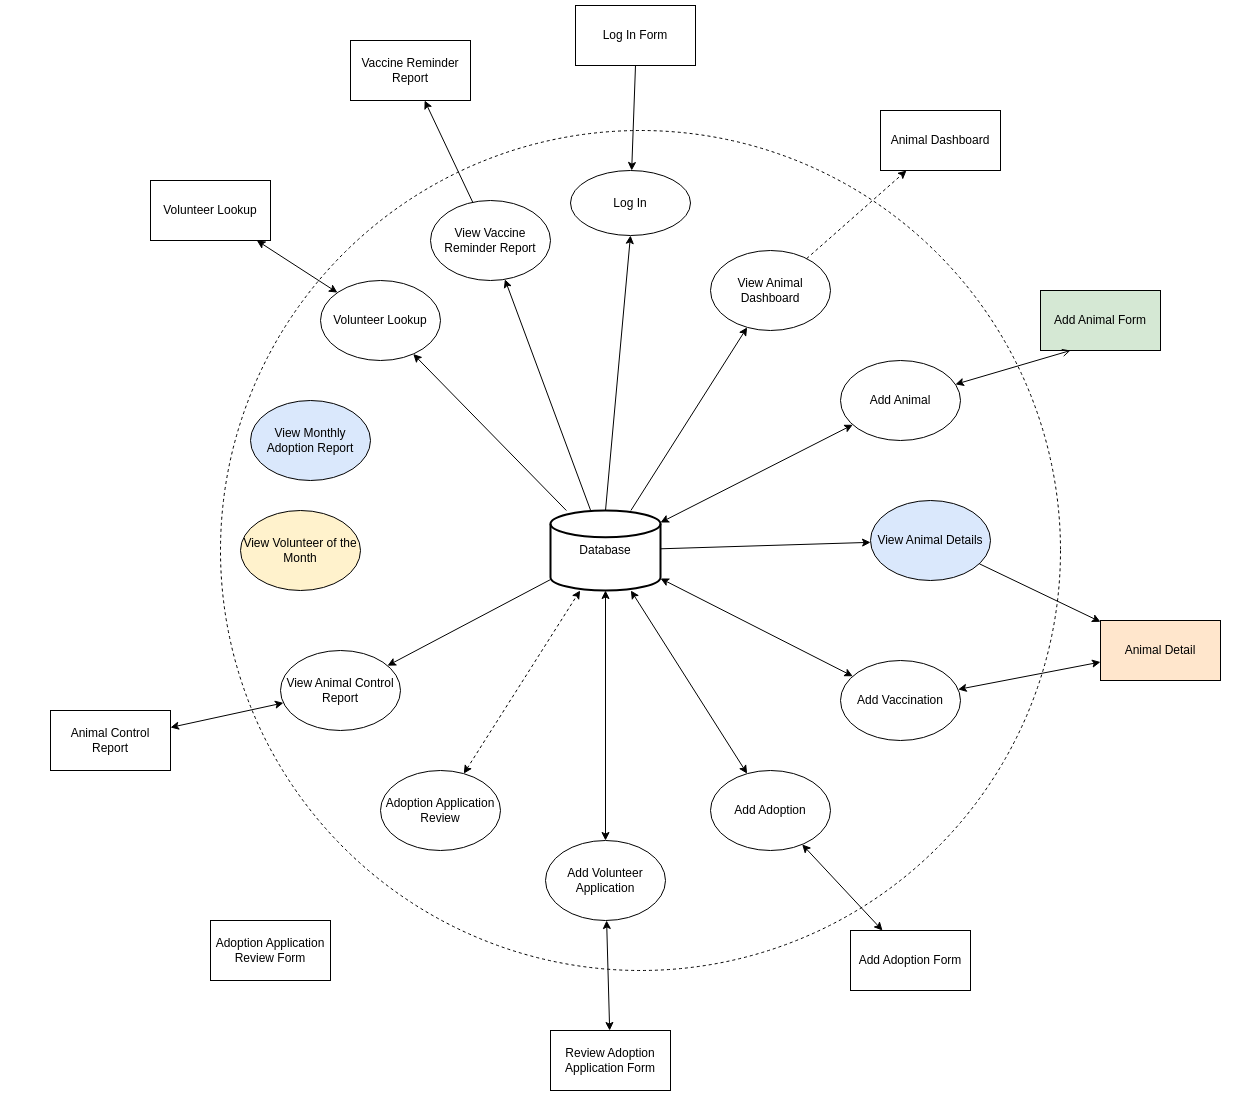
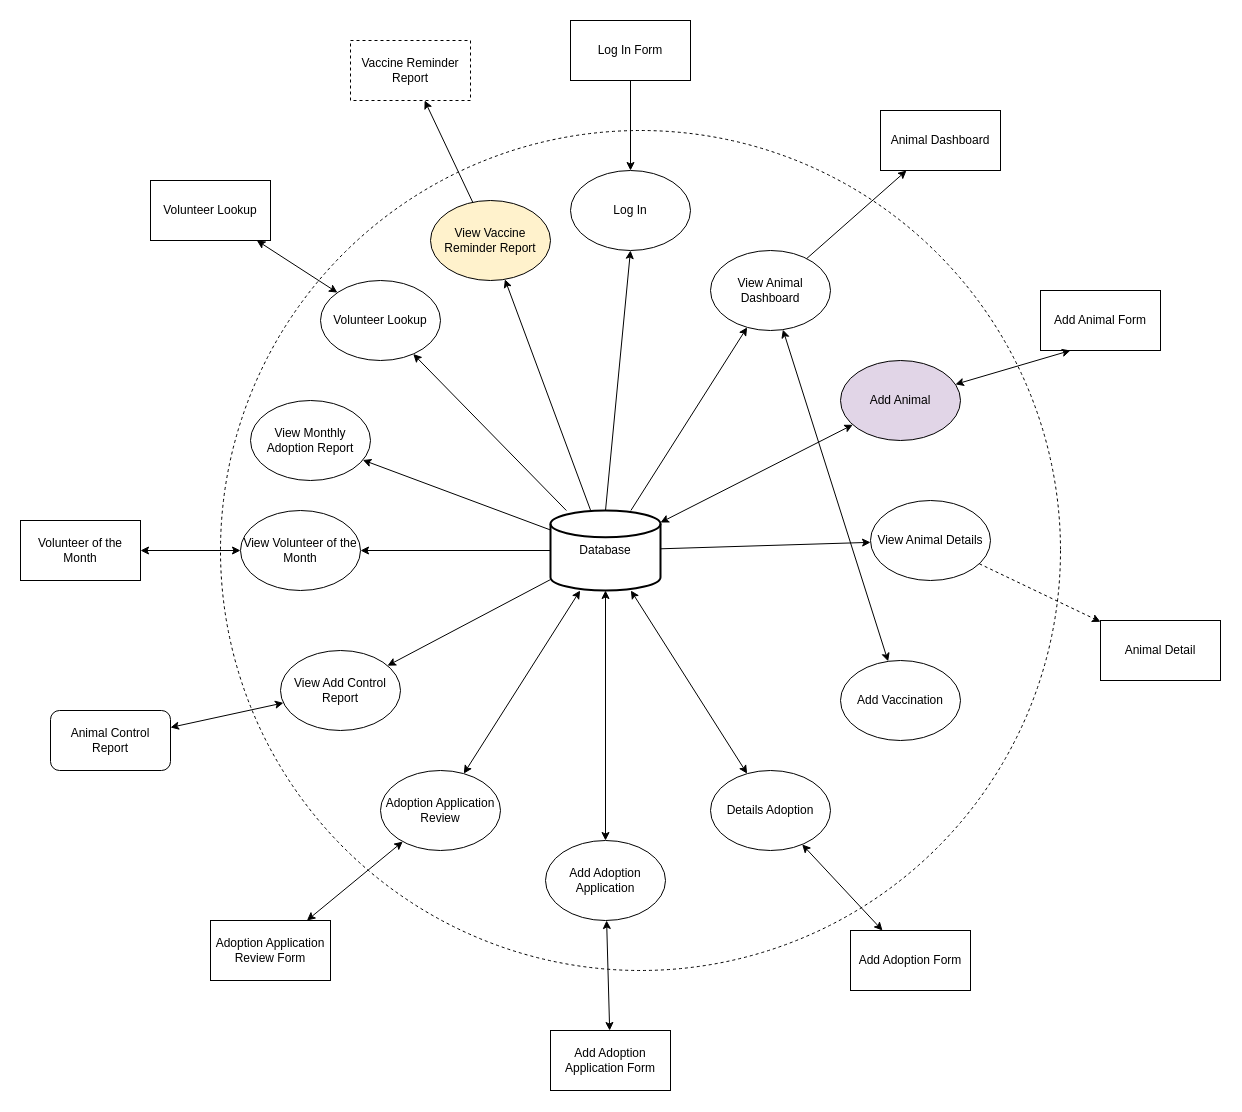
  <mxCell id="0" />
  <mxCell id="1" parent="0" />
  <mxCell id="2" value="" style="ellipse;whiteSpace=wrap;html=1;aspect=fixed;fillColor=none;dashed=1;" parent="1" vertex="1"><mxGeometry x="220" y="130" width="840" height="840" as="geometry" /></mxCell>
  <mxCell id="3" value="Add Vaccination" style="ellipse;whiteSpace=wrap;html=1;fillColor=#ffffff;" parent="1" vertex="1"><mxGeometry x="840" y="660" width="120" height="80" as="geometry" /></mxCell>
- <mxCell id="4" value="Add Adoption" style="ellipse;whiteSpace=wrap;html=1;fillColor=#ffffff;" parent="1" vertex="1"><mxGeometry x="710" y="770" width="120" height="80" as="geometry" /></mxCell>
- <mxCell id="5" value="Add Volunteer Application" style="ellipse;whiteSpace=wrap;html=1;fillColor=#ffffff;" parent="1" vertex="1"><mxGeometry x="545" y="840" width="120" height="80" as="geometry" /></mxCell>
- <mxCell id="6" value="Log In" style="ellipse;whiteSpace=wrap;html=1;fillColor=#ffffff;" parent="1" vertex="1"><mxGeometry x="570" y="170" width="120" height="65" as="geometry" /></mxCell>
- <mxCell id="7" value="Animal Detail" style="rounded=0;whiteSpace=wrap;html=1;fillColor=#ffe6cc;" parent="1" vertex="1"><mxGeometry x="1100" y="620" width="120" height="60" as="geometry" /></mxCell>
- <mxCell id="8" value="Add Animal Form" style="rounded=0;whiteSpace=wrap;html=1;fillColor=#d5e8d4;" parent="1" vertex="1"><mxGeometry x="1040" y="290" width="120" height="60" as="geometry" /></mxCell>
+ <mxCell id="4" value="Details Adoption" style="ellipse;whiteSpace=wrap;html=1;fillColor=#ffffff;" parent="1" vertex="1"><mxGeometry x="710" y="770" width="120" height="80" as="geometry" /></mxCell>
+ <mxCell id="5" value="Add Adoption Application" style="ellipse;whiteSpace=wrap;html=1;fillColor=#ffffff;" parent="1" vertex="1"><mxGeometry x="545" y="840" width="120" height="80" as="geometry" /></mxCell>
+ <mxCell id="6" value="Log In" style="ellipse;whiteSpace=wrap;html=1;fillColor=#ffffff;" parent="1" vertex="1"><mxGeometry x="570" y="170" width="120" height="80" as="geometry" /></mxCell>
+ <mxCell id="7" value="Animal Detail" style="rounded=0;whiteSpace=wrap;html=1;fillColor=#ffffff;" parent="1" vertex="1"><mxGeometry x="1100" y="620" width="120" height="60" as="geometry" /></mxCell>
+ <mxCell id="8" value="Add Animal Form" style="rounded=0;whiteSpace=wrap;html=1;fillColor=#ffffff;" parent="1" vertex="1"><mxGeometry x="1040" y="290" width="120" height="60" as="geometry" /></mxCell>
  <mxCell id="9" value="Adoption Application Review Form" style="rounded=0;whiteSpace=wrap;html=1;fillColor=#ffffff;" parent="1" vertex="1"><mxGeometry x="210" y="920" width="120" height="60" as="geometry" /></mxCell>
- <mxCell id="10" value="Log In Form" style="rounded=0;whiteSpace=wrap;html=1;fillColor=#ffffff;" parent="1" vertex="1"><mxGeometry x="575" y="5" width="120" height="60" as="geometry" /></mxCell>
- <mxCell id="11" value="Add Animal" style="ellipse;whiteSpace=wrap;html=1;fillColor=#ffffff;" parent="1" vertex="1"><mxGeometry x="840" y="360" width="120" height="80" as="geometry" /></mxCell>
+ <mxCell id="10" value="Log In Form" style="rounded=0;whiteSpace=wrap;html=1;fillColor=#ffffff;" parent="1" vertex="1"><mxGeometry x="570" y="20" width="120" height="60" as="geometry" /></mxCell>
+ <mxCell id="11" value="Add Animal" style="ellipse;whiteSpace=wrap;html=1;fillColor=#e1d5e7;" parent="1" vertex="1"><mxGeometry x="840" y="360" width="120" height="80" as="geometry" /></mxCell>
  <mxCell id="12" value="View Animal Dashboard" style="ellipse;whiteSpace=wrap;html=1;fillColor=#ffffff;" parent="1" vertex="1"><mxGeometry x="710" y="250" width="120" height="80" as="geometry" /></mxCell>
- <mxCell id="13" value="View Animal Control Report" style="ellipse;whiteSpace=wrap;html=1;fillColor=#ffffff;" parent="1" vertex="1"><mxGeometry x="280" y="650" width="120" height="80" as="geometry" /></mxCell>
- <mxCell id="14" value="View Volunteer of the Month" style="ellipse;whiteSpace=wrap;html=1;fillColor=#fff2cc;" parent="1" vertex="1"><mxGeometry x="240" y="510" width="120" height="80" as="geometry" /></mxCell>
+ <mxCell id="13" value="View Add Control Report" style="ellipse;whiteSpace=wrap;html=1;fillColor=#ffffff;" parent="1" vertex="1"><mxGeometry x="280" y="650" width="120" height="80" as="geometry" /></mxCell>
+ <mxCell id="14" value="View Volunteer of the Month" style="ellipse;whiteSpace=wrap;html=1;fillColor=#ffffff;" parent="1" vertex="1"><mxGeometry x="240" y="510" width="120" height="80" as="geometry" /></mxCell>
  <mxCell id="15" value="Adoption Application Review" style="ellipse;whiteSpace=wrap;html=1;fillColor=#ffffff;" parent="1" vertex="1"><mxGeometry x="380" y="770" width="120" height="80" as="geometry" /></mxCell>
- <mxCell id="16" value="View Monthly Adoption Report" style="ellipse;whiteSpace=wrap;html=1;fillColor=#dae8fc;" parent="1" vertex="1"><mxGeometry x="250" y="400" width="120" height="80" as="geometry" /></mxCell>
+ <mxCell id="16" value="View Monthly Adoption Report" style="ellipse;whiteSpace=wrap;html=1;fillColor=#ffffff;" parent="1" vertex="1"><mxGeometry x="250" y="400" width="120" height="80" as="geometry" /></mxCell>
  <mxCell id="17" value="Volunteer Lookup" style="ellipse;whiteSpace=wrap;html=1;fillColor=#ffffff;" parent="1" vertex="1"><mxGeometry x="320" y="280" width="120" height="80" as="geometry" /></mxCell>
- <mxCell id="18" value="View Animal Details" style="ellipse;whiteSpace=wrap;html=1;fillColor=#dae8fc;" parent="1" vertex="1"><mxGeometry x="870" y="500" width="120" height="80" as="geometry" /></mxCell>
+ <mxCell id="18" value="View Animal Details" style="ellipse;whiteSpace=wrap;html=1;fillColor=#ffffff;" parent="1" vertex="1"><mxGeometry x="870" y="500" width="120" height="80" as="geometry" /></mxCell>
  <mxCell id="19" style="edgeStyle=orthogonalEdgeStyle;rounded=0;orthogonalLoop=1;jettySize=auto;html=1;exitX=0.5;exitY=1;exitDx=0;exitDy=0;" parent="1" source="12" target="12" edge="1"><mxGeometry relative="1" as="geometry" /></mxCell>
  <mxCell id="20" value="Database" style="strokeWidth=2;html=1;shape=mxgraph.flowchart.database;whiteSpace=wrap;" parent="1" vertex="1"><mxGeometry x="550" y="510" width="110" height="80" as="geometry" /></mxCell>
- <mxCell id="21" value="Animal Control Report" style="rounded=0;whiteSpace=wrap;html=1;fillColor=#ffffff;" parent="1" vertex="1"><mxGeometry x="50" y="710" width="120" height="60" as="geometry" /></mxCell>
- <mxCell id="22" value="View Vaccine Reminder Report" style="ellipse;whiteSpace=wrap;html=1;fillColor=#ffffff;" parent="1" vertex="1"><mxGeometry x="430" y="200" width="120" height="80" as="geometry" /></mxCell>
- <mxCell id="23" value="Vaccine Reminder Report" style="rounded=0;whiteSpace=wrap;html=1;fillColor=#ffffff;" parent="1" vertex="1"><mxGeometry x="350" y="40" width="120" height="60" as="geometry" /></mxCell>
+ <mxCell id="21" value="Animal Control Report" style="whiteSpace=wrap;html=1;fillColor=#ffffff;rounded=1;" parent="1" vertex="1"><mxGeometry x="50" y="710" width="120" height="60" as="geometry" /></mxCell>
+ <mxCell id="22" value="View Vaccine Reminder Report" style="ellipse;whiteSpace=wrap;html=1;fillColor=#fff2cc;" parent="1" vertex="1"><mxGeometry x="430" y="200" width="120" height="80" as="geometry" /></mxCell>
+ <mxCell id="23" value="Vaccine Reminder Report" style="rounded=0;whiteSpace=wrap;html=1;fillColor=#ffffff;dashed=1;" parent="1" vertex="1"><mxGeometry x="350" y="40" width="120" height="60" as="geometry" /></mxCell>
  <mxCell id="24" value="Volunteer Lookup" style="rounded=0;whiteSpace=wrap;html=1;fillColor=#ffffff;" parent="1" vertex="1"><mxGeometry x="150" y="180" width="120" height="60" as="geometry" /></mxCell>
- <mxCell id="26" value="Review Adoption Application Form" style="rounded=0;whiteSpace=wrap;html=1;fillColor=#ffffff;" parent="1" vertex="1"><mxGeometry x="550" y="1030" width="120" height="60" as="geometry" /></mxCell>
+ <mxCell id="25" value="Volunteer of the Month" style="rounded=0;whiteSpace=wrap;html=1;fillColor=#ffffff;" parent="1" vertex="1"><mxGeometry x="20" y="520" width="120" height="60" as="geometry" /></mxCell>
+ <mxCell id="26" value="Add Adoption Application Form" style="rounded=0;whiteSpace=wrap;html=1;fillColor=#ffffff;" parent="1" vertex="1"><mxGeometry x="550" y="1030" width="120" height="60" as="geometry" /></mxCell>
  <mxCell id="27" value="Add Adoption Form" style="rounded=0;whiteSpace=wrap;html=1;fillColor=#ffffff;" parent="1" vertex="1"><mxGeometry x="850" y="930" width="120" height="60" as="geometry" /></mxCell>
  <mxCell id="28" value="Animal Dashboard" style="rounded=0;whiteSpace=wrap;html=1;fillColor=#ffffff;" parent="1" vertex="1"><mxGeometry x="880" y="110" width="120" height="60" as="geometry" /></mxCell>
  <mxCell id="29" value="" style="endArrow=classic;html=1;exitX=0.5;exitY=1;exitDx=0;exitDy=0;" parent="1" source="10" target="6" edge="1"><mxGeometry width="50" height="50" relative="1" as="geometry"><mxPoint x="790" y="90" as="sourcePoint" /><mxPoint x="840" y="40" as="targetPoint" /></mxGeometry></mxCell>
  <mxCell id="30" value="" style="endArrow=classic;html=1;exitX=0.5;exitY=0;exitDx=0;exitDy=0;exitPerimeter=0;entryX=0.5;entryY=1;entryDx=0;entryDy=0;" parent="1" source="20" target="6" edge="1"><mxGeometry width="50" height="50" relative="1" as="geometry"><mxPoint x="410" y="440" as="sourcePoint" /><mxPoint x="460" y="390" as="targetPoint" /></mxGeometry></mxCell>
  <mxCell id="31" value="" style="endArrow=classic;html=1;" parent="1" source="20" target="12" edge="1"><mxGeometry width="50" height="50" relative="1" as="geometry"><mxPoint x="790" y="100" as="sourcePoint" /><mxPoint x="840" y="50" as="targetPoint" /></mxGeometry></mxCell>
- <mxCell id="32" value="" style="endArrow=classic;html=1;dashed=1;" parent="1" source="12" target="28" edge="1"><mxGeometry width="50" height="50" relative="1" as="geometry"><mxPoint x="649.98" y="530" as="sourcePoint" /><mxPoint x="758.843" y="337.431" as="targetPoint" /></mxGeometry></mxCell>
+ <mxCell id="32" value="" style="endArrow=classic;html=1;" parent="1" source="12" target="28" edge="1"><mxGeometry width="50" height="50" relative="1" as="geometry"><mxPoint x="649.98" y="530" as="sourcePoint" /><mxPoint x="758.843" y="337.431" as="targetPoint" /></mxGeometry></mxCell>
  <mxCell id="33" value="" style="endArrow=classic;html=1;" parent="1" source="20" target="18" edge="1"><mxGeometry width="50" height="50" relative="1" as="geometry"><mxPoint x="1140" y="500" as="sourcePoint" /><mxPoint x="1190" y="450" as="targetPoint" /></mxGeometry></mxCell>
- <mxCell id="34" value="" style="endArrow=classic;html=1;" parent="1" source="18" target="7" edge="1"><mxGeometry width="50" height="50" relative="1" as="geometry"><mxPoint x="1150" y="480" as="sourcePoint" /><mxPoint x="1200" y="430" as="targetPoint" /></mxGeometry></mxCell>
- <mxCell id="35" value="" style="endArrow=classic;startArrow=classic;html=1;" parent="1" source="7" target="3" edge="1"><mxGeometry width="50" height="50" relative="1" as="geometry"><mxPoint x="1150" y="500" as="sourcePoint" /><mxPoint x="1200" y="450" as="targetPoint" /></mxGeometry></mxCell>
- <mxCell id="36" value="" style="endArrow=classic;startArrow=classic;html=1;" parent="1" source="3" target="20" edge="1"><mxGeometry width="50" height="50" relative="1" as="geometry"><mxPoint x="1060" y="830" as="sourcePoint" /><mxPoint x="1110" y="780" as="targetPoint" /></mxGeometry></mxCell>
+ <mxCell id="34" value="" style="endArrow=classic;html=1;dashed=1;" parent="1" source="18" target="7" edge="1"><mxGeometry width="50" height="50" relative="1" as="geometry"><mxPoint x="1150" y="480" as="sourcePoint" /><mxPoint x="1200" y="430" as="targetPoint" /></mxGeometry></mxCell>
+ <mxCell id="36" value="" style="endArrow=classic;startArrow=classic;html=1;" parent="1" source="3" target="12" edge="1"><mxGeometry width="50" height="50" relative="1" as="geometry"><mxPoint x="1060" y="830" as="sourcePoint" /><mxPoint x="1110" y="780" as="targetPoint" /></mxGeometry></mxCell>
  <mxCell id="37" value="" style="endArrow=classic;startArrow=classic;html=1;" parent="1" source="20" target="11" edge="1"><mxGeometry width="50" height="50" relative="1" as="geometry"><mxPoint x="1110" y="480" as="sourcePoint" /><mxPoint x="1160" y="430" as="targetPoint" /></mxGeometry></mxCell>
- <mxCell id="38" value="" style="endArrow=open;startArrow=classic;html=1;entryX=0.25;entryY=1;entryDx=0;entryDy=0;" parent="1" source="11" target="8" edge="1"><mxGeometry width="50" height="50" relative="1" as="geometry"><mxPoint x="1100" y="480" as="sourcePoint" /><mxPoint x="1150" y="430" as="targetPoint" /></mxGeometry></mxCell>
+ <mxCell id="38" value="" style="endArrow=classic;startArrow=classic;html=1;entryX=0.25;entryY=1;entryDx=0;entryDy=0;" parent="1" source="11" target="8" edge="1"><mxGeometry width="50" height="50" relative="1" as="geometry"><mxPoint x="1100" y="480" as="sourcePoint" /><mxPoint x="1150" y="430" as="targetPoint" /></mxGeometry></mxCell>
  <mxCell id="39" value="" style="endArrow=classic;startArrow=classic;html=1;" parent="1" source="20" target="4" edge="1"><mxGeometry width="50" height="50" relative="1" as="geometry"><mxPoint x="1040" y="890" as="sourcePoint" /><mxPoint x="1090" y="840" as="targetPoint" /></mxGeometry></mxCell>
  <mxCell id="40" value="" style="endArrow=classic;startArrow=classic;html=1;" parent="1" source="4" target="27" edge="1"><mxGeometry width="50" height="50" relative="1" as="geometry"><mxPoint x="1060" y="890" as="sourcePoint" /><mxPoint x="1110" y="840" as="targetPoint" /></mxGeometry></mxCell>
  <mxCell id="41" value="" style="endArrow=classic;startArrow=classic;html=1;entryX=0.5;entryY=0;entryDx=0;entryDy=0;" parent="1" source="20" target="5" edge="1"><mxGeometry width="50" height="50" relative="1" as="geometry"><mxPoint x="780" y="1170" as="sourcePoint" /><mxPoint x="830" y="1120" as="targetPoint" /></mxGeometry></mxCell>
  <mxCell id="42" value="" style="endArrow=classic;startArrow=classic;html=1;" parent="1" source="26" target="5" edge="1"><mxGeometry width="50" height="50" relative="1" as="geometry"><mxPoint x="730" y="1110" as="sourcePoint" /><mxPoint x="780" y="1060" as="targetPoint" /></mxGeometry></mxCell>
- <mxCell id="43" value="" style="endArrow=classic;startArrow=classic;html=1;dashed=1;" parent="1" source="15" target="20" edge="1"><mxGeometry width="50" height="50" relative="1" as="geometry"><mxPoint x="440" y="820" as="sourcePoint" /><mxPoint x="370" y="1010" as="targetPoint" /></mxGeometry></mxCell>
+ <mxCell id="43" value="" style="endArrow=classic;startArrow=classic;html=1;" parent="1" source="15" target="20" edge="1"><mxGeometry width="50" height="50" relative="1" as="geometry"><mxPoint x="440" y="820" as="sourcePoint" /><mxPoint x="370" y="1010" as="targetPoint" /></mxGeometry></mxCell>
+ <mxCell id="44" value="" style="endArrow=classic;startArrow=classic;html=1;" parent="1" source="9" target="15" edge="1"><mxGeometry width="50" height="50" relative="1" as="geometry"><mxPoint x="330" y="1070" as="sourcePoint" /><mxPoint x="380" y="1020" as="targetPoint" /></mxGeometry></mxCell>
  <mxCell id="45" value="" style="endArrow=classic;html=1;" parent="1" source="20" target="13" edge="1"><mxGeometry width="50" height="50" relative="1" as="geometry"><mxPoint x="70" y="890" as="sourcePoint" /><mxPoint x="120" y="840" as="targetPoint" /></mxGeometry></mxCell>
  <mxCell id="46" value="" style="endArrow=classic;startArrow=classic;html=1;" parent="1" source="21" target="13" edge="1"><mxGeometry width="50" height="50" relative="1" as="geometry"><mxPoint x="80" y="900" as="sourcePoint" /><mxPoint x="130" y="850" as="targetPoint" /></mxGeometry></mxCell>
+ <mxCell id="47" value="" style="endArrow=classic;startArrow=classic;html=1;" parent="1" source="25" target="14" edge="1"><mxGeometry width="50" height="50" relative="1" as="geometry"><mxPoint x="90" y="670" as="sourcePoint" /><mxPoint x="140" y="620" as="targetPoint" /></mxGeometry></mxCell>
+ <mxCell id="48" value="" style="endArrow=classic;html=1;" parent="1" source="20" target="14" edge="1"><mxGeometry width="50" height="50" relative="1" as="geometry"><mxPoint x="140" y="680" as="sourcePoint" /><mxPoint x="190" y="630" as="targetPoint" /></mxGeometry></mxCell>
+ <mxCell id="49" value="" style="endArrow=classic;html=1;" parent="1" source="20" target="16" edge="1"><mxGeometry width="50" height="50" relative="1" as="geometry"><mxPoint x="80" y="320" as="sourcePoint" /><mxPoint x="130" y="270" as="targetPoint" /></mxGeometry></mxCell>
  <mxCell id="50" value="" style="endArrow=classic;startArrow=classic;html=1;" parent="1" source="24" target="17" edge="1"><mxGeometry width="50" height="50" relative="1" as="geometry"><mxPoint x="140" y="340" as="sourcePoint" /><mxPoint x="190" y="290" as="targetPoint" /></mxGeometry></mxCell>
  <mxCell id="51" value="" style="endArrow=classic;html=1;" parent="1" source="20" target="22" edge="1"><mxGeometry width="50" height="50" relative="1" as="geometry"><mxPoint x="240" y="130" as="sourcePoint" /><mxPoint x="290" y="80" as="targetPoint" /></mxGeometry></mxCell>
  <mxCell id="52" value="" style="endArrow=classic;html=1;" parent="1" source="22" target="23" edge="1"><mxGeometry width="50" height="50" relative="1" as="geometry"><mxPoint x="260" y="100" as="sourcePoint" /><mxPoint x="310" y="50" as="targetPoint" /></mxGeometry></mxCell>
  <mxCell id="53" value="" style="endArrow=classic;html=1;" parent="1" source="20" target="17" edge="1"><mxGeometry width="50" height="50" relative="1" as="geometry"><mxPoint x="-60" y="130" as="sourcePoint" /><mxPoint x="-10" y="80" as="targetPoint" /></mxGeometry></mxCell>
